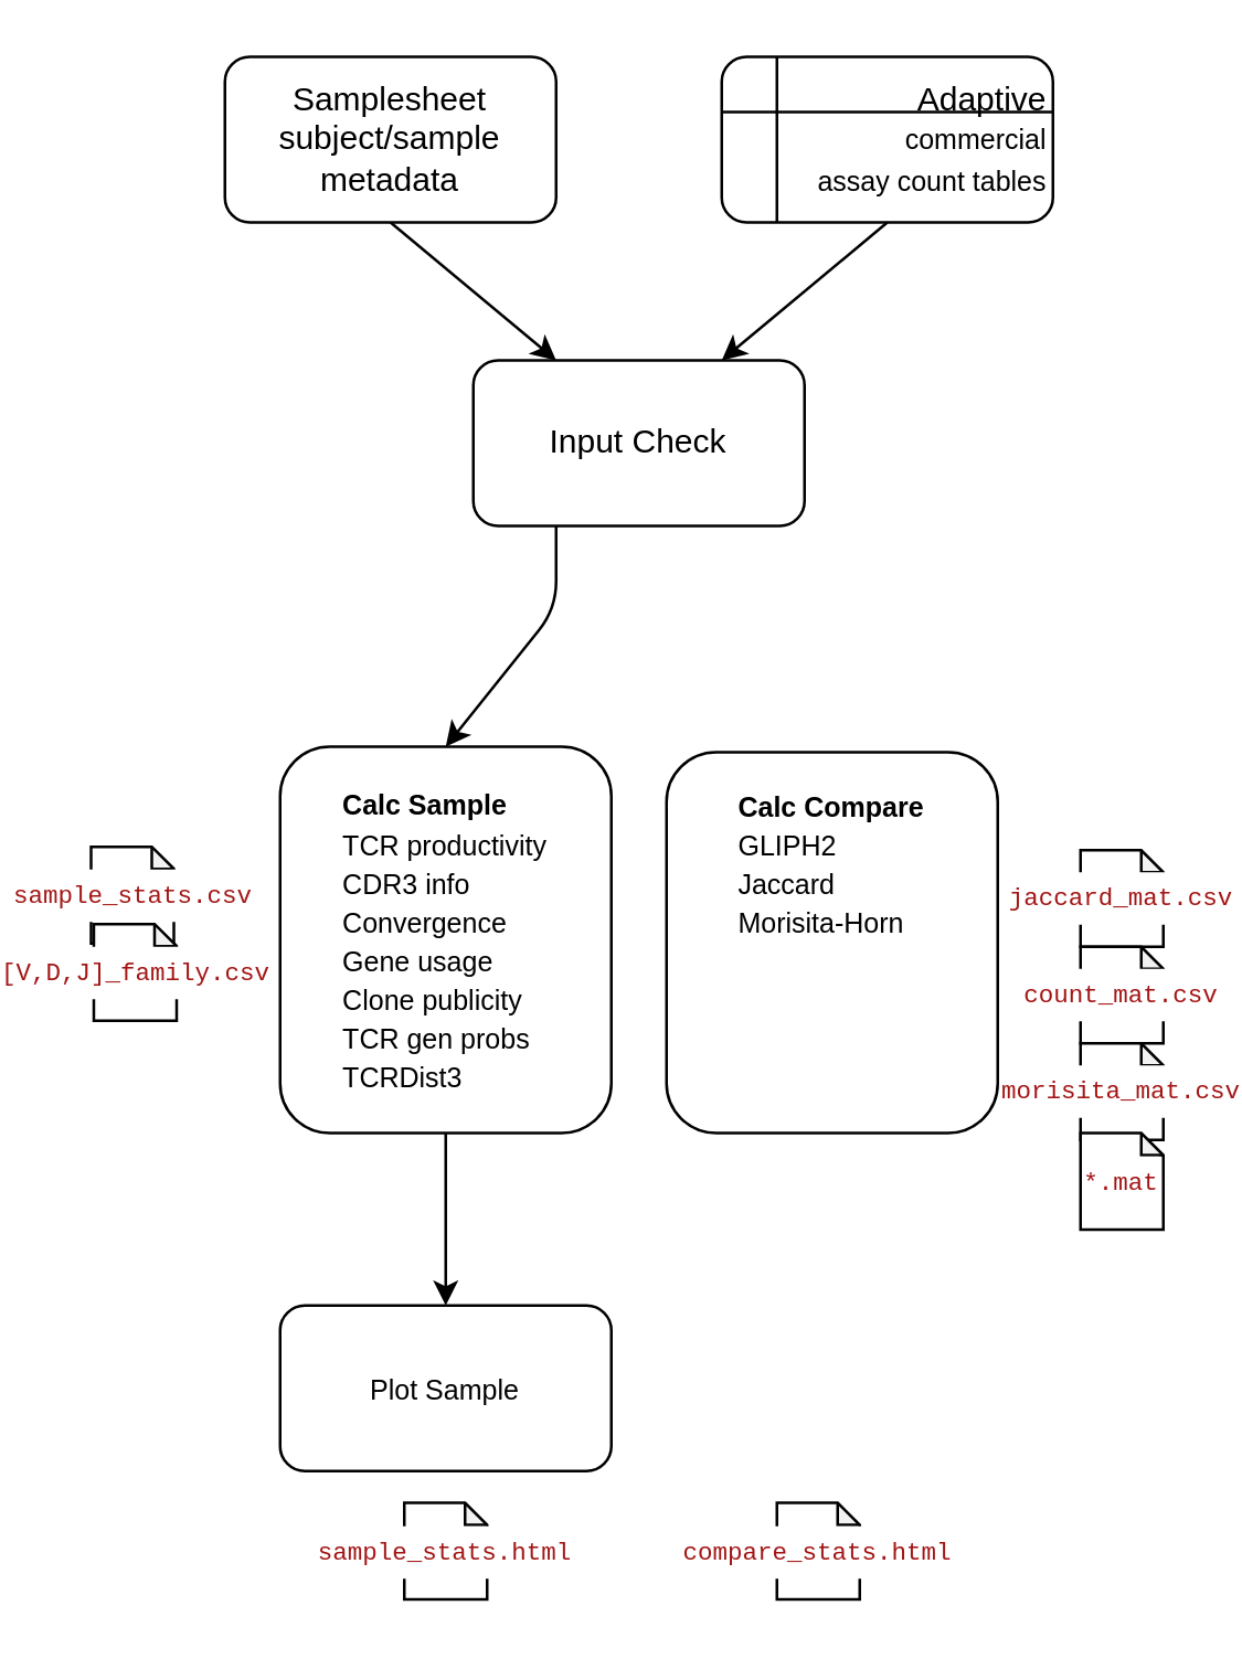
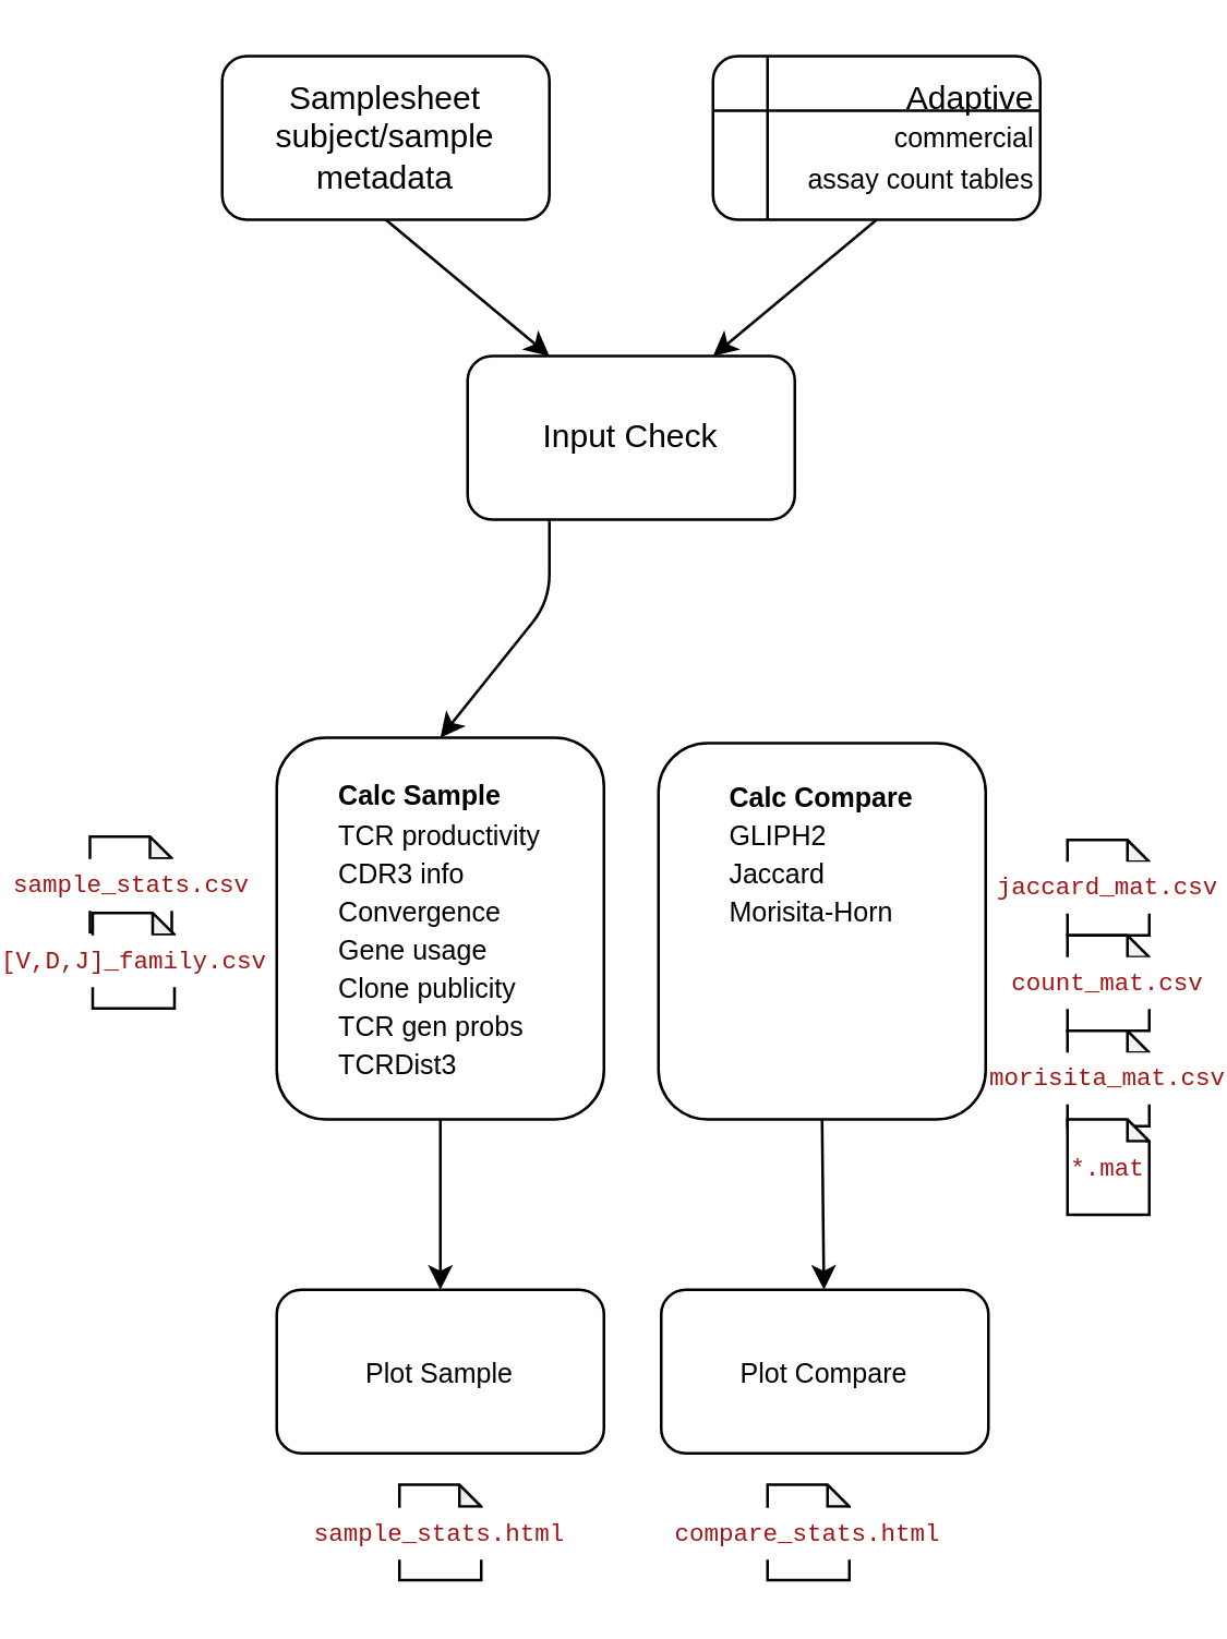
  <mxCell id="0" />
  <mxCell id="1" parent="0" />
  <mxCell id="2" style="edgeStyle=none;html=1;exitX=0.5;exitY=1;exitDx=0;exitDy=0;entryX=0.25;entryY=0;entryDx=0;entryDy=0;" parent="1" source="3" target="5" edge="1"><mxGeometry relative="1" as="geometry" /></mxCell>
  <mxCell id="3" value="Samplesheet&lt;div&gt;subject/sample&lt;/div&gt;&lt;div&gt;metadata&lt;/div&gt;" style="rounded=1;whiteSpace=wrap;html=1;" parent="1" vertex="1"><mxGeometry x="69" y="20" width="120" height="60" as="geometry" /></mxCell>
  <mxCell id="4" value="" style="edgeStyle=none;html=1;entryX=0.5;entryY=0;entryDx=0;entryDy=0;exitX=0.25;exitY=1;exitDx=0;exitDy=0;" parent="1" source="5" target="7" edge="1"><mxGeometry relative="1" as="geometry"><mxPoint x="29" y="120" as="sourcePoint" /><Array as="points"><mxPoint x="189" y="220" /></Array><mxPoint x="88.92" y="260" as="targetPoint" /></mxGeometry></mxCell>
  <mxCell id="5" value="Input Check" style="rounded=1;whiteSpace=wrap;html=1;" parent="1" vertex="1"><mxGeometry x="159" y="130" width="120" height="60" as="geometry" /></mxCell>
  <mxCell id="6" value="" style="edgeStyle=none;html=1;" parent="1" source="7" target="17" edge="1"><mxGeometry relative="1" as="geometry" /></mxCell>
  <mxCell id="7" value="&lt;div style=&quot;text-align: left;&quot;&gt;&lt;b style=&quot;font-size: 10px; background-color: transparent;&quot;&gt;Calc Sample&lt;/b&gt;&lt;/div&gt;&lt;div&gt;&lt;p style=&quot;language:en-US;line-height:normal;margin-top:0pt;margin-bottom:0pt;&lt;br/&gt;margin-right:0in;text-align:left;direction:ltr;unicode-bidi:embed&quot;&gt;&lt;span style=&quot;font-family: Arial; font-variant-numeric: normal; font-variant-east-asian: normal; font-variant-alternates: normal; font-variant-position: normal; color: black;&quot;&gt;&lt;font style=&quot;font-size: 10px;&quot;&gt;TCR productivity&lt;/font&gt;&lt;/span&gt;&lt;/p&gt;&lt;p style=&quot;language:en-US;line-height:normal;margin-top:0pt;margin-bottom:0pt;&lt;br/&gt;margin-right:0in;text-align:left;direction:ltr;unicode-bidi:embed&quot;&gt;&lt;span style=&quot;font-family: Arial; font-variant-numeric: normal; font-variant-east-asian: normal; font-variant-alternates: normal; font-variant-position: normal; color: black;&quot;&gt;&lt;font style=&quot;font-size: 10px;&quot;&gt;CDR3 info&lt;/font&gt;&lt;/span&gt;&lt;/p&gt;&lt;p style=&quot;language:en-US;line-height:normal;margin-top:0pt;margin-bottom:0pt;&lt;br/&gt;margin-right:0in;text-align:left;direction:ltr;unicode-bidi:embed&quot;&gt;&lt;span style=&quot;font-family: Arial; font-variant-numeric: normal; font-variant-east-asian: normal; font-variant-alternates: normal; font-variant-position: normal; color: black;&quot;&gt;&lt;font style=&quot;font-size: 10px;&quot;&gt;Convergence&lt;/font&gt;&lt;/span&gt;&lt;/p&gt;&lt;p style=&quot;language:en-US;line-height:normal;margin-top:0pt;margin-bottom:0pt;&lt;br/&gt;margin-right:0in;text-align:left;direction:ltr;unicode-bidi:embed&quot;&gt;&lt;span style=&quot;font-family: Arial; font-variant-numeric: normal; font-variant-east-asian: normal; font-variant-alternates: normal; font-variant-position: normal; color: black;&quot;&gt;&lt;font style=&quot;font-size: 10px;&quot;&gt;Gene usage&lt;/font&gt;&lt;/span&gt;&lt;/p&gt;&lt;p style=&quot;language:en-US;line-height:normal;margin-top:0pt;margin-bottom:0pt;&lt;br/&gt;margin-right:0in;text-align:left;direction:ltr;unicode-bidi:embed&quot;&gt;&lt;span style=&quot;font-family: Arial; font-variant-numeric: normal; font-variant-east-asian: normal; font-variant-alternates: normal; font-variant-position: normal; color: black;&quot;&gt;&lt;font style=&quot;font-size: 10px;&quot;&gt;Clone publicity&lt;/font&gt;&lt;/span&gt;&lt;/p&gt;&lt;p style=&quot;language:en-US;line-height:normal;margin-top:0pt;margin-bottom:0pt;&lt;br/&gt;margin-right:0in;text-align:left;direction:ltr;unicode-bidi:embed&quot;&gt;&lt;span style=&quot;font-family: Arial; font-variant-numeric: normal; font-variant-east-asian: normal; font-variant-alternates: normal; font-variant-position: normal; color: black;&quot;&gt;&lt;font style=&quot;&quot;&gt;&lt;span style=&quot;font-size: 10px;&quot;&gt;TCR gen probs&lt;/span&gt;&lt;br&gt;&lt;font style=&quot;font-size: 10px;&quot;&gt;TCRDist3&lt;/font&gt;&lt;/font&gt;&lt;/span&gt;&lt;/p&gt;&lt;/div&gt;&lt;div&gt;&lt;font style=&quot;&quot;&gt;&lt;span style=&quot;box-sizing: inherit; white-space: pre; cursor: text; transform-origin: 0px 0px; position: absolute; font-variant-ligatures: common-ligatures; left: 538.002px; top: 191.534px; font-family: sans-serif; transform: scaleX(0.997);&quot; dir=&quot;ltr&quot; role=&quot;presentation&quot;&gt;&lt;font size=&quot;3&quot;&gt;&lt;br&gt;&lt;/font&gt;&lt;/span&gt;&lt;span style=&quot;box-sizing: inherit; white-space: pre; cursor: text; transform-origin: 0px 0px; position: absolute; font-variant-ligatures: common-ligatures; left: 538.002px; top: 209.563px; font-size: 15.009px; font-family: sans-serif; transform: scaleX(0.997);&quot; dir=&quot;ltr&quot; role=&quot;presentation&quot;&gt;&lt;br&gt;&lt;/span&gt;&lt;/font&gt;&lt;/div&gt;" style="rounded=1;whiteSpace=wrap;html=1;" parent="1" vertex="1"><mxGeometry x="89" y="270" width="120" height="140" as="geometry" /></mxCell>
+ <mxCell id="8" value="" style="edgeStyle=none;html=1;exitX=0.5;exitY=1;exitDx=0;exitDy=0;" parent="1" source="9" target="12" edge="1"><mxGeometry relative="1" as="geometry" /></mxCell>
  <mxCell id="9" value="&lt;div style=&quot;&quot;&gt;&lt;span style=&quot;background-color: transparent;&quot;&gt;&lt;font style=&quot;font-size: 10px;&quot;&gt;&lt;b&gt;Calc Compare&lt;/b&gt;&lt;/font&gt;&lt;/span&gt;&lt;/div&gt;&lt;div style=&quot;&quot;&gt;&lt;p style=&quot;language:en-US;line-height:normal;margin-top:0pt;margin-bottom:0pt;&lt;br/&gt;margin-right:0in;text-align:left;direction:ltr;unicode-bidi:embed&quot;&gt;&lt;font style=&quot;font-size: 10px;&quot;&gt;&lt;span style=&quot;font-family: Arial; font-variant-numeric: normal; font-variant-east-asian: normal; font-variant-alternates: normal; font-variant-position: normal; color: black;&quot;&gt;GLIPH2&lt;br&gt;Jaccard&lt;br&gt;&lt;/span&gt;&lt;span style=&quot;font-family: Arial; font-variant-numeric: normal; font-variant-east-asian: normal; font-variant-alternates: normal; font-variant-position: normal; color: black;&quot;&gt;Morisita&lt;/span&gt;&lt;span style=&quot;font-family: Arial; font-variant-numeric: normal; font-variant-east-asian: normal; font-variant-alternates: normal; font-variant-position: normal; color: black;&quot;&gt;-Horn&lt;/span&gt;&lt;/font&gt;&lt;/p&gt;&lt;p style=&quot;language:en-US;line-height:normal;margin-top:0pt;margin-bottom:0pt;&lt;br/&gt;margin-right:0in;text-align:left;direction:ltr;unicode-bidi:embed&quot;&gt;&lt;font style=&quot;font-size: 10px;&quot;&gt;&lt;span style=&quot;font-family: Arial; font-variant-numeric: normal; font-variant-east-asian: normal; font-variant-alternates: normal; font-variant-position: normal; color: black;&quot;&gt;&lt;br&gt;&lt;/span&gt;&lt;/font&gt;&lt;/p&gt;&lt;p style=&quot;language:en-US;line-height:normal;margin-top:0pt;margin-bottom:0pt;&lt;br/&gt;margin-right:0in;text-align:left;direction:ltr;unicode-bidi:embed&quot;&gt;&lt;font style=&quot;font-size: 10px;&quot;&gt;&lt;span style=&quot;font-family: Arial; font-variant-numeric: normal; font-variant-east-asian: normal; font-variant-alternates: normal; font-variant-position: normal; color: black;&quot;&gt;&lt;br&gt;&lt;/span&gt;&lt;/font&gt;&lt;/p&gt;&lt;br&gt;&lt;br&gt;&lt;/div&gt;" style="rounded=1;whiteSpace=wrap;html=1;align=center;" parent="1" vertex="1"><mxGeometry x="229" y="272" width="120" height="138" as="geometry" /></mxCell>
  <mxCell id="10" value="&lt;div style=&quot;color: rgb(59, 59, 59); background-color: rgb(255, 255, 255); font-family: Menlo, Monaco, &amp;quot;Courier New&amp;quot;, monospace; line-height: 18px; white-space: pre;&quot;&gt;&lt;span style=&quot;color: rgb(163, 21, 21);&quot;&gt;&lt;font style=&quot;font-size: 9px;&quot;&gt;compare_stats.html&lt;/font&gt;&lt;/span&gt;&lt;/div&gt;" style="shape=note;whiteSpace=wrap;html=1;backgroundOutline=1;darkOpacity=0.05;size=8;" parent="1" vertex="1"><mxGeometry x="269" y="544" width="30" height="35" as="geometry" /></mxCell>
  <mxCell id="11" value="&lt;div style=&quot;color: rgb(59, 59, 59); background-color: rgb(255, 255, 255); font-family: Menlo, Monaco, &amp;quot;Courier New&amp;quot;, monospace; line-height: 18px; white-space: pre;&quot;&gt;&lt;span style=&quot;color: rgb(163, 21, 21);&quot;&gt;&lt;font style=&quot;font-size: 9px;&quot;&gt;sample_stats.html&lt;/font&gt;&lt;/span&gt;&lt;/div&gt;" style="shape=note;whiteSpace=wrap;html=1;backgroundOutline=1;darkOpacity=0.05;size=8;" parent="1" vertex="1"><mxGeometry x="134" y="544" width="30" height="35" as="geometry" /></mxCell>
+ <mxCell id="12" value="&lt;div style=&quot;text-align: justify;&quot;&gt;&lt;span style=&quot;background-color: transparent;&quot;&gt;&lt;font style=&quot;font-size: 10px;&quot;&gt;Plot Compare&lt;/font&gt;&lt;/span&gt;&lt;/div&gt;" style="rounded=1;whiteSpace=wrap;html=1;" parent="1" vertex="1"><mxGeometry x="230" y="472.5" width="120" height="60" as="geometry" /></mxCell>
  <mxCell id="13" value="&lt;div style=&quot;color: rgb(59, 59, 59); background-color: rgb(255, 255, 255); font-family: Menlo, Monaco, &amp;quot;Courier New&amp;quot;, monospace; line-height: 18px; white-space: pre;&quot;&gt;&lt;span style=&quot;color: rgb(163, 21, 21);&quot;&gt;&lt;font style=&quot;font-size: 9px;&quot;&gt;jaccard_mat.csv&lt;/font&gt;&lt;/span&gt;&lt;/div&gt;" style="shape=note;whiteSpace=wrap;html=1;backgroundOutline=1;darkOpacity=0.05;size=8;" parent="1" vertex="1"><mxGeometry x="379" y="307.5" width="30" height="35" as="geometry" /></mxCell>
  <mxCell id="14" value="&lt;div style=&quot;color: rgb(59, 59, 59); background-color: rgb(255, 255, 255); font-family: Menlo, Monaco, &amp;quot;Courier New&amp;quot;, monospace; line-height: 18px; white-space: pre;&quot;&gt;&lt;span style=&quot;color: rgb(163, 21, 21);&quot;&gt;&lt;font style=&quot;font-size: 9px;&quot;&gt;count_mat.csv&lt;/font&gt;&lt;/span&gt;&lt;/div&gt;" style="shape=note;whiteSpace=wrap;html=1;backgroundOutline=1;darkOpacity=0.05;size=8;" parent="1" vertex="1"><mxGeometry x="379" y="342.5" width="30" height="35" as="geometry" /></mxCell>
  <mxCell id="15" value="&lt;div style=&quot;color: rgb(59, 59, 59); background-color: rgb(255, 255, 255); font-family: Menlo, Monaco, &amp;quot;Courier New&amp;quot;, monospace; line-height: 18px; white-space: pre;&quot;&gt;&lt;span style=&quot;color: rgb(163, 21, 21);&quot;&gt;&lt;font style=&quot;font-size: 9px;&quot;&gt;morisita_mat.csv&lt;/font&gt;&lt;/span&gt;&lt;/div&gt;" style="shape=note;whiteSpace=wrap;html=1;backgroundOutline=1;darkOpacity=0.05;size=8;" parent="1" vertex="1"><mxGeometry x="379" y="377.5" width="30" height="35" as="geometry" /></mxCell>
  <mxCell id="16" value="&lt;div style=&quot;color: rgb(59, 59, 59); background-color: rgb(255, 255, 255); font-family: Menlo, Monaco, &amp;quot;Courier New&amp;quot;, monospace; line-height: 18px; white-space: pre;&quot;&gt;&lt;span style=&quot;color: rgb(163, 21, 21);&quot;&gt;&lt;font style=&quot;font-size: 9px;&quot;&gt;*.mat&lt;/font&gt;&lt;/span&gt;&lt;/div&gt;" style="shape=note;whiteSpace=wrap;html=1;backgroundOutline=1;darkOpacity=0.05;size=8;" parent="1" vertex="1"><mxGeometry x="379" y="410" width="30" height="35" as="geometry" /></mxCell>
  <mxCell id="17" value="&lt;font style=&quot;font-size: 10px;&quot;&gt;Plot Sample&lt;/font&gt;" style="rounded=1;whiteSpace=wrap;html=1;" parent="1" vertex="1"><mxGeometry x="89" y="472.5" width="120" height="60" as="geometry" /></mxCell>
  <mxCell id="18" value="&lt;div style=&quot;color: rgb(59, 59, 59); background-color: rgb(255, 255, 255); font-family: Menlo, Monaco, &amp;quot;Courier New&amp;quot;, monospace; line-height: 18px; white-space: pre;&quot;&gt;&lt;span style=&quot;color: rgb(163, 21, 21);&quot;&gt;&lt;font style=&quot;font-size: 9px;&quot;&gt;sample_stats.csv&lt;/font&gt;&lt;/span&gt;&lt;/div&gt;" style="shape=note;whiteSpace=wrap;html=1;backgroundOutline=1;darkOpacity=0.05;size=8;" parent="1" vertex="1"><mxGeometry x="20.5" y="306.25" width="30" height="35" as="geometry" /></mxCell>
  <mxCell id="19" value="&lt;div style=&quot;color: rgb(59, 59, 59); background-color: rgb(255, 255, 255); font-family: Menlo, Monaco, &amp;quot;Courier New&amp;quot;, monospace; line-height: 18px; white-space: pre;&quot;&gt;&lt;span style=&quot;color: rgb(163, 21, 21);&quot;&gt;&lt;font style=&quot;font-size: 9px;&quot;&gt;[V,D,J]_family.csv&lt;/font&gt;&lt;/span&gt;&lt;/div&gt;" style="shape=note;whiteSpace=wrap;html=1;backgroundOutline=1;darkOpacity=0.05;size=8;" parent="1" vertex="1"><mxGeometry x="21.5" y="334.25" width="30" height="35" as="geometry" /></mxCell>
  <mxCell id="20" value="&lt;div style=&quot;&quot;&gt;&lt;span style=&quot;background-color: transparent;&quot;&gt;Adaptive&lt;/span&gt;&lt;/div&gt;&lt;div style=&quot;&quot;&gt;&lt;span style=&quot;background-color: transparent;&quot;&gt;&lt;font style=&quot;font-size: 10px;&quot;&gt;commercial&lt;/font&gt;&lt;/span&gt;&lt;/div&gt;&lt;div style=&quot;&quot;&gt;&lt;span style=&quot;background-color: transparent;&quot;&gt;&lt;font style=&quot;font-size: 10px;&quot;&gt;assay count tables&lt;/font&gt;&lt;/span&gt;&lt;/div&gt;" style="shape=internalStorage;whiteSpace=wrap;html=1;backgroundOutline=1;align=right;rounded=1;" parent="1" vertex="1"><mxGeometry x="249" y="20" width="120" height="60" as="geometry" /></mxCell>
  <mxCell id="21" style="edgeStyle=none;html=1;exitX=0.5;exitY=1;exitDx=0;exitDy=0;entryX=0.75;entryY=0;entryDx=0;entryDy=0;" parent="1" source="20" target="5" edge="1"><mxGeometry relative="1" as="geometry"><Array as="points" /></mxGeometry></mxCell>
